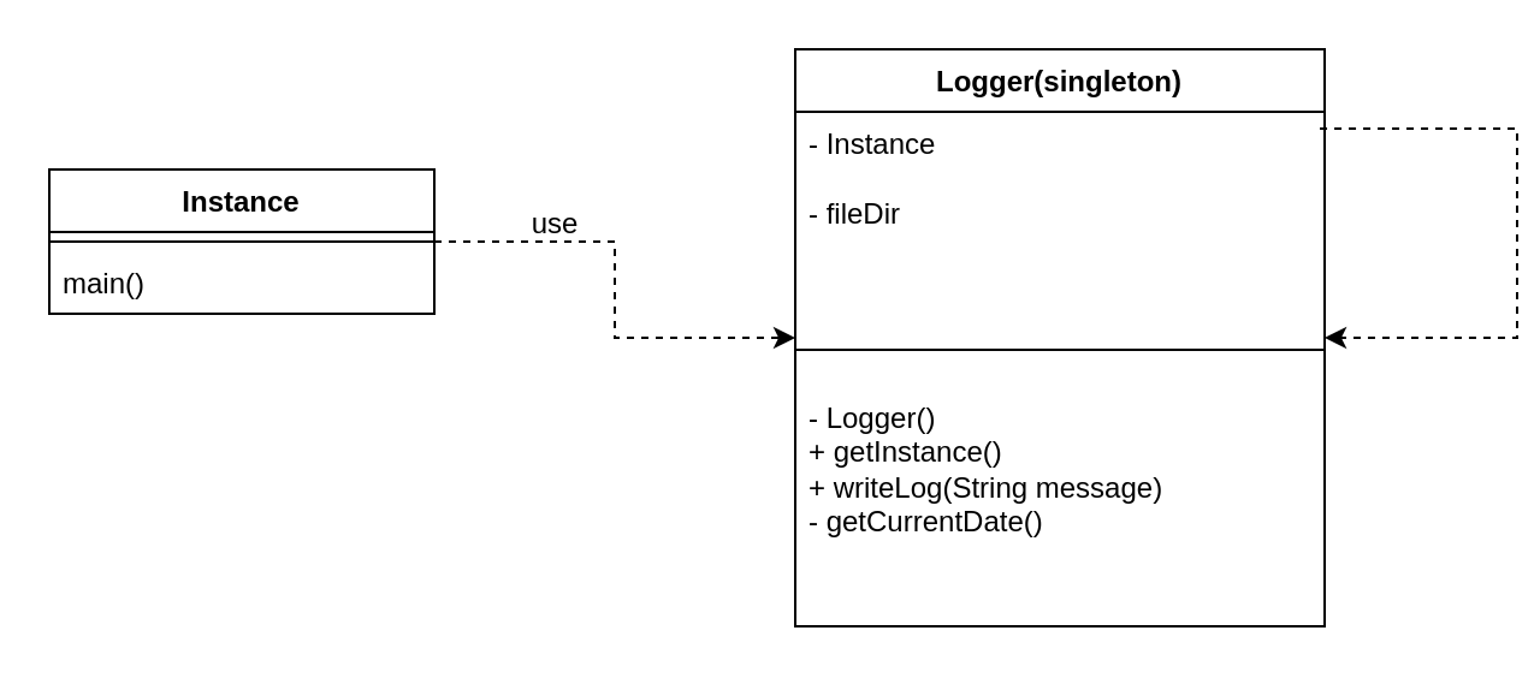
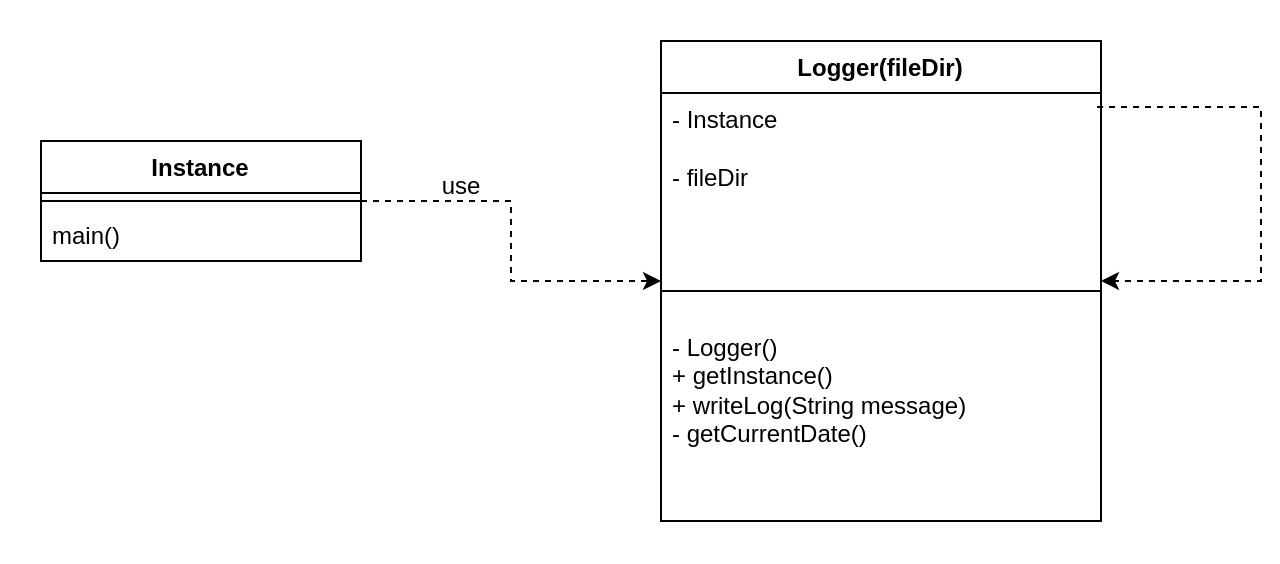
  <mxCell id="0" />
  <mxCell id="1" parent="0" />
- <mxCell id="2" value="Logger(singleton)" style="swimlane;fontStyle=1;align=center;verticalAlign=top;childLayout=stackLayout;horizontal=1;startSize=26;horizontalStack=0;resizeParent=1;resizeParentMax=0;resizeLast=0;collapsible=1;marginBottom=0;whiteSpace=wrap;html=1;" vertex="1" parent="1"><mxGeometry x="330" y="20" width="220" height="240" as="geometry" /></mxCell>
+ <mxCell id="2" value="Logger(fileDir)" style="swimlane;fontStyle=1;align=center;verticalAlign=top;childLayout=stackLayout;horizontal=1;startSize=26;horizontalStack=0;resizeParent=1;resizeParentMax=0;resizeLast=0;collapsible=1;marginBottom=0;whiteSpace=wrap;html=1;" vertex="1" parent="1"><mxGeometry x="330" y="20" width="220" height="240" as="geometry" /></mxCell>
  <mxCell id="3" value="-&amp;nbsp;&lt;span style=&quot;background-color: initial;&quot;&gt;Instance&lt;/span&gt;&lt;div&gt;&lt;span style=&quot;background-color: initial;&quot;&gt;&lt;br&gt;&lt;/span&gt;&lt;/div&gt;&lt;div&gt;&lt;span style=&quot;background-color: initial;&quot;&gt;- fileDir&lt;/span&gt;&lt;/div&gt;" style="text;strokeColor=none;fillColor=none;align=left;verticalAlign=top;spacingLeft=4;spacingRight=4;overflow=hidden;rotatable=0;points=[[0,0.5],[1,0.5]];portConstraint=eastwest;whiteSpace=wrap;html=1;" vertex="1" parent="2"><mxGeometry y="26" width="220" height="84" as="geometry" /></mxCell>
  <mxCell id="4" value="" style="line;strokeWidth=1;fillColor=none;align=left;verticalAlign=middle;spacingTop=-1;spacingLeft=3;spacingRight=3;rotatable=0;labelPosition=right;points=[];portConstraint=eastwest;strokeColor=inherit;" vertex="1" parent="2"><mxGeometry y="110" width="220" height="30" as="geometry" /></mxCell>
  <mxCell id="5" value="- Logger()&lt;div&gt;+ getInstance()&lt;/div&gt;&lt;div&gt;+ writeLog(String message)&lt;/div&gt;&lt;div&gt;- getCurrentDate()&lt;/div&gt;" style="text;strokeColor=none;fillColor=none;align=left;verticalAlign=top;spacingLeft=4;spacingRight=4;overflow=hidden;rotatable=0;points=[[0,0.5],[1,0.5]];portConstraint=eastwest;whiteSpace=wrap;html=1;" vertex="1" parent="2"><mxGeometry y="140" width="220" height="100" as="geometry" /></mxCell>
  <mxCell id="6" style="edgeStyle=orthogonalEdgeStyle;rounded=0;orthogonalLoop=1;jettySize=auto;html=1;exitX=0.991;exitY=0.083;exitDx=0;exitDy=0;exitPerimeter=0;dashed=1;" edge="1" parent="2" source="3" target="2"><mxGeometry relative="1" as="geometry"><Array as="points"><mxPoint x="300" y="33" /><mxPoint x="300" y="120" /></Array></mxGeometry></mxCell>
  <mxCell id="7" style="edgeStyle=orthogonalEdgeStyle;rounded=0;orthogonalLoop=1;jettySize=auto;html=1;dashed=1;" edge="1" parent="1" source="8" target="2"><mxGeometry relative="1" as="geometry" /></mxCell>
  <mxCell id="8" value="Instance" style="swimlane;fontStyle=1;align=center;verticalAlign=top;childLayout=stackLayout;horizontal=1;startSize=26;horizontalStack=0;resizeParent=1;resizeParentMax=0;resizeLast=0;collapsible=1;marginBottom=0;whiteSpace=wrap;html=1;" vertex="1" parent="1"><mxGeometry x="20" y="70" width="160" height="60" as="geometry" /></mxCell>
  <mxCell id="9" value="" style="line;strokeWidth=1;fillColor=none;align=left;verticalAlign=middle;spacingTop=-1;spacingLeft=3;spacingRight=3;rotatable=0;labelPosition=right;points=[];portConstraint=eastwest;strokeColor=inherit;" vertex="1" parent="8"><mxGeometry y="26" width="160" height="8" as="geometry" /></mxCell>
  <mxCell id="10" value="main()" style="text;strokeColor=none;fillColor=none;align=left;verticalAlign=top;spacingLeft=4;spacingRight=4;overflow=hidden;rotatable=0;points=[[0,0.5],[1,0.5]];portConstraint=eastwest;whiteSpace=wrap;html=1;" vertex="1" parent="8"><mxGeometry y="34" width="160" height="26" as="geometry" /></mxCell>
  <mxCell id="11" value="use" style="text;html=1;align=center;verticalAlign=middle;resizable=0;points=[];autosize=1;strokeColor=none;fillColor=none;" vertex="1" parent="1"><mxGeometry x="210" y="78" width="40" height="30" as="geometry" /></mxCell>
